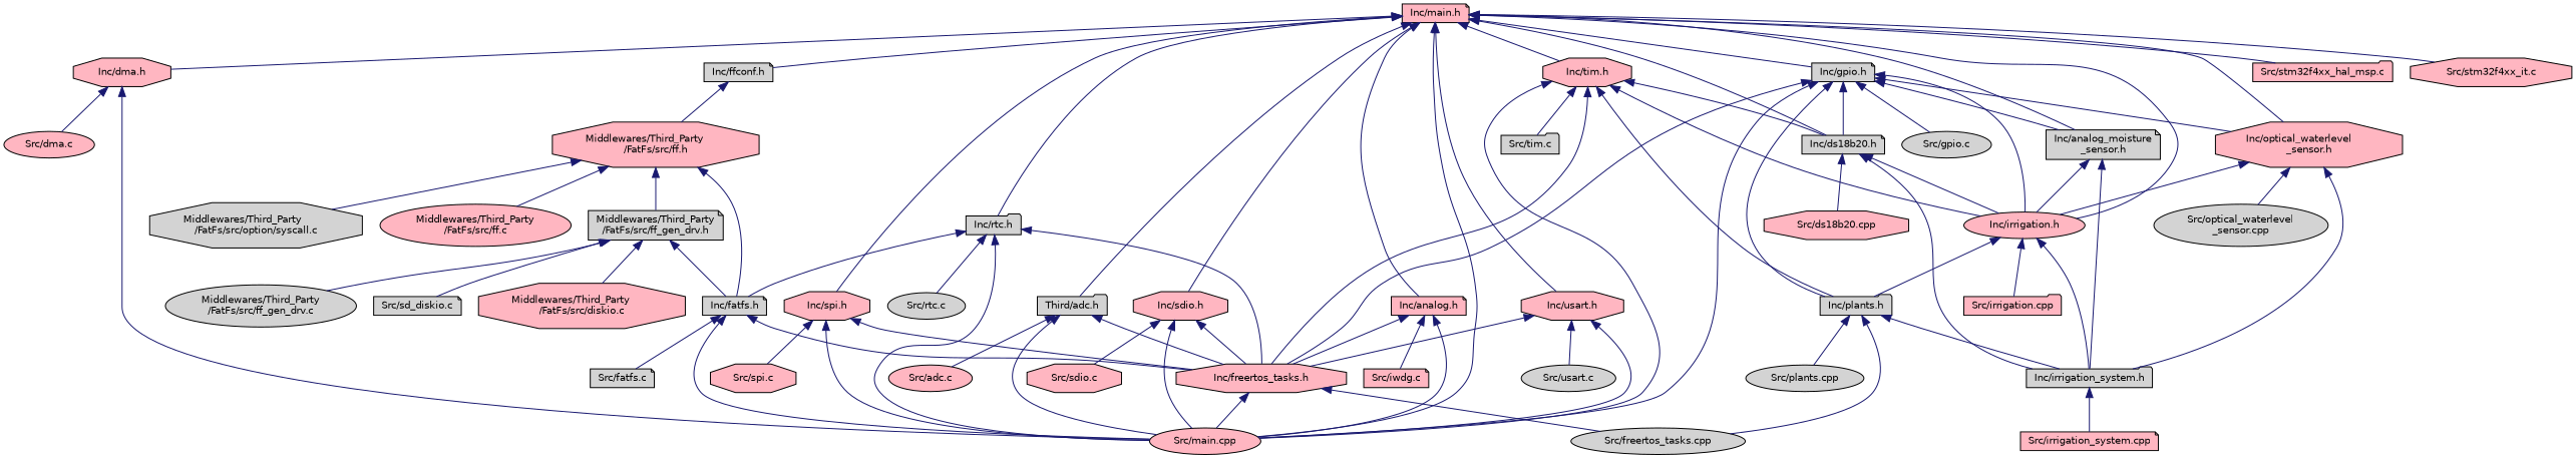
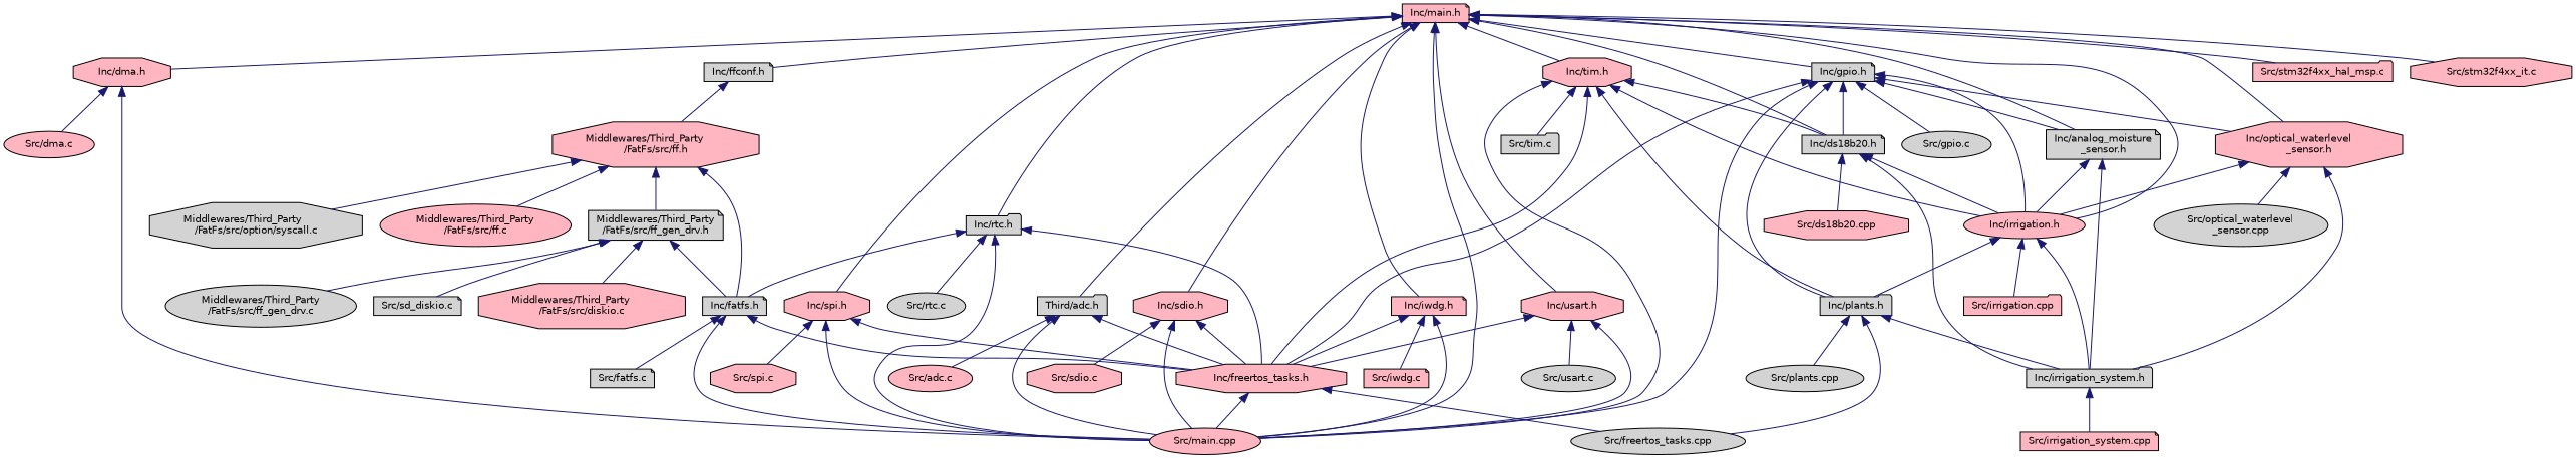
  digraph {
    node [color=black fillcolor=lightpink fontname=Helvetica fontsize=10 shape=octagon style=filled]
    edge [color=midnightblue dir=back fontname=Helvetica fontsize=10 labelfontname=Helvetica labelfontsize=10 style=solid]
    n1 [fontcolor=black height=0.2 label="Inc/main.h" shape=note width=0.4]
    n2 [fillcolor=lightgrey height=0.2 label="Third/adc.h" shape=folder width=0.4]
    n3 [height=0.2 label="Src/main.cpp" shape=ellipse width=0.4]
    n4 [fillcolor=lightgrey height=0.2 label="Inc/analog_moisture\l_sensor.h" shape=note width=0.4]
    n5 [height=0.2 label="Inc/irrigation.h" shape=ellipse width=0.4]
    n6 [height=0.2 label="Inc/dma.h" width=0.4]
    n7 [fillcolor=lightgrey height=0.2 label="Inc/ds18b20.h" shape=note width=0.4]
    n8 [fillcolor=lightgrey height=0.2 label="Inc/ffconf.h" shape=note width=0.4]
    n9 [fillcolor=lightgrey height=0.2 label="Inc/gpio.h" shape=note width=0.4]
    n10 [height=0.2 label="Inc/optical_waterlevel\l_sensor.h" width=0.4]
-   n11 [height=0.2 label="Inc/analog.h" shape=note width=0.4]
+   n11 [height=0.2 label="Inc/iwdg.h" shape=note width=0.4]
    n12 [fillcolor=lightgrey height=0.2 label="Inc/rtc.h" shape=folder width=0.4]
    n13 [height=0.2 label="Inc/sdio.h" width=0.4]
    n14 [height=0.2 label="Inc/spi.h" width=0.4]
    n15 [height=0.2 label="Inc/tim.h" width=0.4]
    n16 [height=0.2 label="Inc/usart.h" width=0.4]
    n17 [height=0.2 label="Src/stm32f4xx_hal_msp.c" shape=folder width=0.4]
    n18 [height=0.2 label="Src/stm32f4xx_it.c" width=0.4]
    n19 [height=0.2 label="Inc/freertos_tasks.h" width=0.4]
    n20 [height=0.2 label="Src/adc.c" shape=ellipse width=0.4]
    n21 [fillcolor=lightgrey height=0.2 label="Inc/irrigation_system.h" shape=folder width=0.4]
    n22 [fillcolor=lightgrey height=0.2 label="Inc/plants.h" shape=folder width=0.4]
    n23 [height=0.2 label="Src/irrigation.cpp" shape=folder width=0.4]
    n24 [height=0.2 label="Src/dma.c" shape=ellipse width=0.4]
    n25 [height=0.2 label="Src/ds18b20.cpp" width=0.4]
    n26 [height=0.2 label="Middlewares/Third_Party\l/FatFs/src/ff.h" width=0.4]
    n27 [fillcolor=lightgrey height=0.2 label="Src/gpio.c" shape=ellipse width=0.4]
    n28 [fillcolor=lightgrey height=0.2 label="Src/optical_waterlevel\l_sensor.cpp" shape=ellipse width=0.4]
    n29 [height=0.2 label="Src/iwdg.c" shape=note width=0.4]
    n30 [fillcolor=lightgrey height=0.2 label="Inc/fatfs.h" shape=note width=0.4]
    n31 [fillcolor=lightgrey height=0.2 label="Src/rtc.c" shape=ellipse width=0.4]
    n32 [height=0.2 label="Src/sdio.c" width=0.4]
    n33 [height=0.2 label="Src/spi.c" width=0.4]
    n34 [fillcolor=lightgrey height=0.2 label="Src/tim.c" shape=folder width=0.4]
    n35 [fillcolor=lightgrey height=0.2 label="Src/usart.c" shape=ellipse width=0.4]
    n36 [fillcolor=lightgrey height=0.2 label="Src/freertos_tasks.cpp" shape=ellipse width=0.4]
    n37 [height=0.2 label="Src/irrigation_system.cpp" shape=note width=0.4]
    n38 [fillcolor=lightgrey height=0.2 label="Src/plants.cpp" shape=ellipse width=0.4]
    n39 [height=0.2 label="Middlewares/Third_Party\l/FatFs/src/ff.c" shape=ellipse width=0.4]
    n40 [fillcolor=lightgrey height=0.2 label="Middlewares/Third_Party\l/FatFs/src/ff_gen_drv.h" shape=note width=0.4]
    n41 [fillcolor=lightgrey height=0.2 label="Middlewares/Third_Party\l/FatFs/src/option/syscall.c" width=0.4]
    n42 [fillcolor=lightgrey height=0.2 label="Src/fatfs.c" shape=note width=0.4]
    n43 [height=0.2 label="Middlewares/Third_Party\l/FatFs/src/diskio.c" width=0.4]
    n44 [fillcolor=lightgrey height=0.2 label="Middlewares/Third_Party\l/FatFs/src/ff_gen_drv.c" shape=ellipse width=0.4]
    n45 [fillcolor=lightgrey height=0.2 label="Src/sd_diskio.c" shape=note width=0.4]
    n1 -> n2
    n1 -> n3
    n1 -> n4
    n1 -> n5
    n1 -> n6
    n1 -> n7
    n1 -> n8
    n1 -> n9
    n1 -> n10
    n1 -> n11
    n1 -> n12
    n1 -> n13
    n1 -> n14
    n1 -> n15
    n1 -> n16
    n1 -> n17
    n1 -> n18
    n2 -> n3
    n2 -> n19
    n2 -> n20
    n4 -> n5
    n4 -> n21
    n5 -> n21
    n5 -> n22
    n5 -> n23
    n6 -> n3
    n6 -> n24
    n7 -> n5
    n7 -> n21
    n7 -> n25
    n8 -> n26
    n9 -> n3
    n9 -> n4
    n9 -> n5
    n9 -> n7
    n9 -> n10
    n9 -> n19
    n9 -> n22
    n9 -> n27
    n10 -> n5
    n10 -> n21
    n10 -> n28
    n11 -> n3
    n11 -> n19
    n11 -> n29
    n12 -> n3
    n12 -> n19
    n12 -> n30
    n12 -> n31
    n13 -> n3
    n13 -> n19
    n13 -> n32
    n14 -> n3
    n14 -> n19
    n14 -> n33
    n15 -> n3
    n15 -> n5
    n15 -> n7
    n15 -> n19
    n15 -> n22
    n15 -> n34
    n16 -> n3
    n16 -> n19
    n16 -> n35
    n19 -> n3
    n19 -> n36
    n21 -> n37
    n22 -> n21
    n22 -> n36
    n22 -> n38
    n26 -> n30
    n26 -> n39
    n26 -> n40
    n26 -> n41
    n30 -> n3
    n30 -> n19
    n30 -> n42
    n40 -> n30
    n40 -> n43
    n40 -> n44
    n40 -> n45
  }
